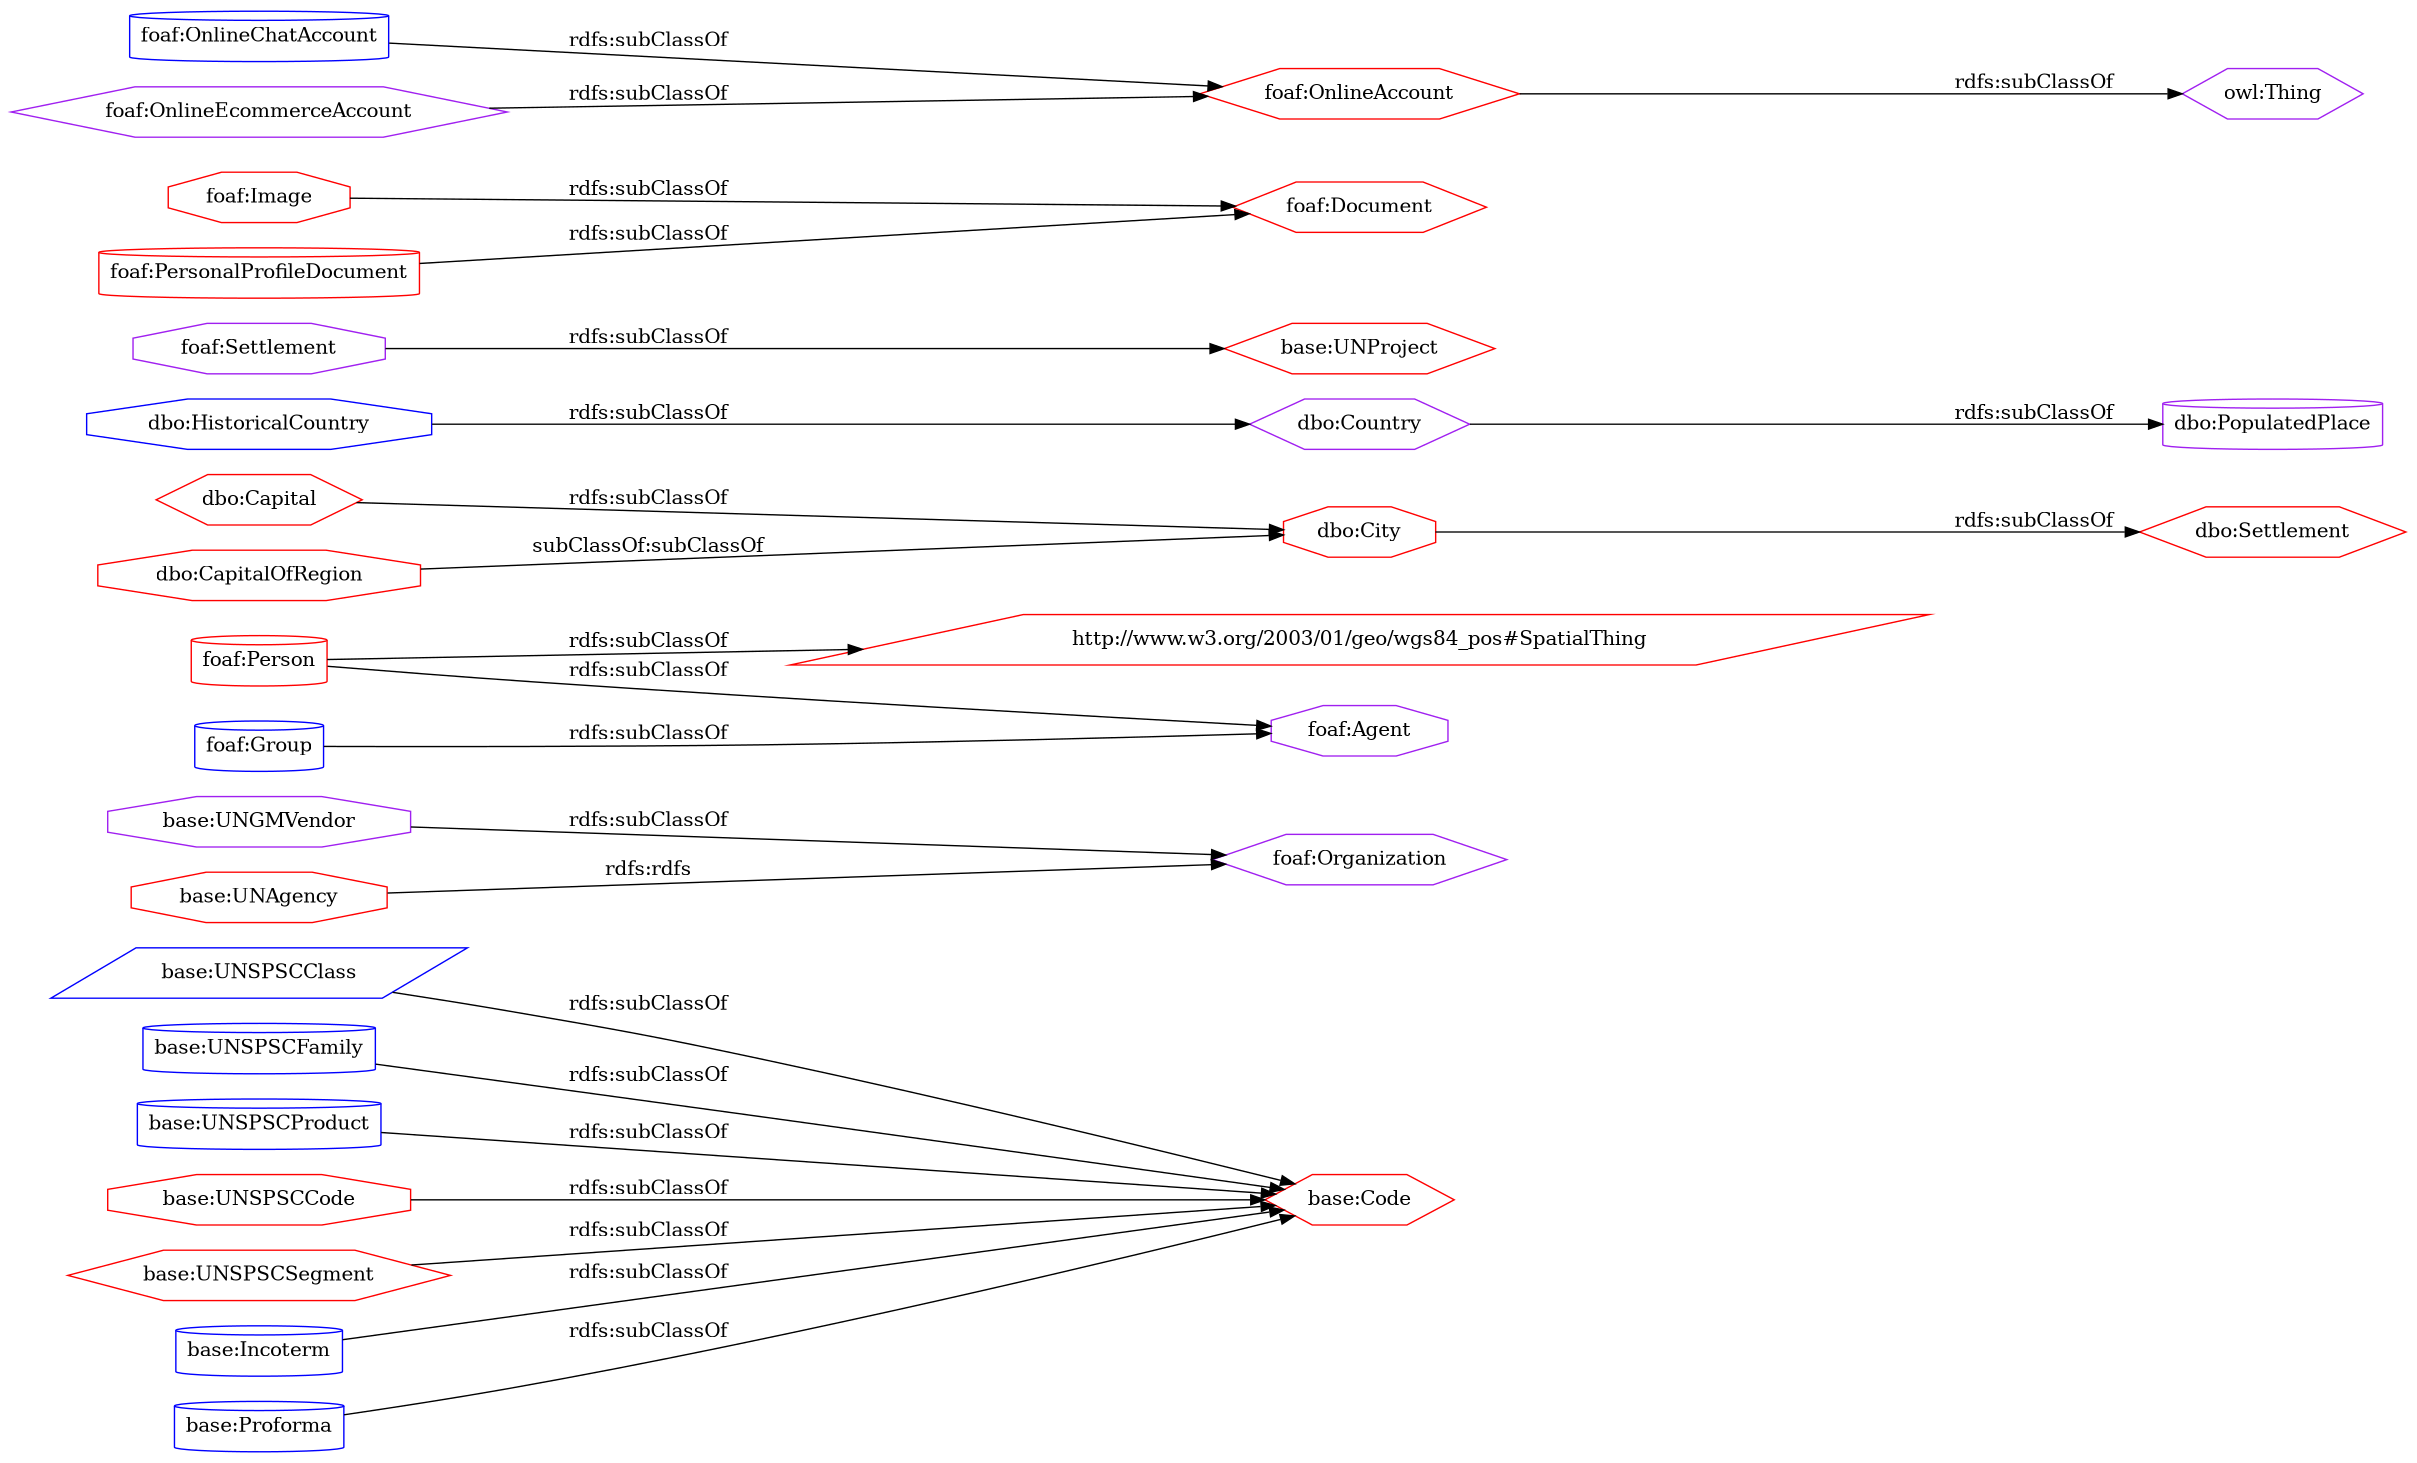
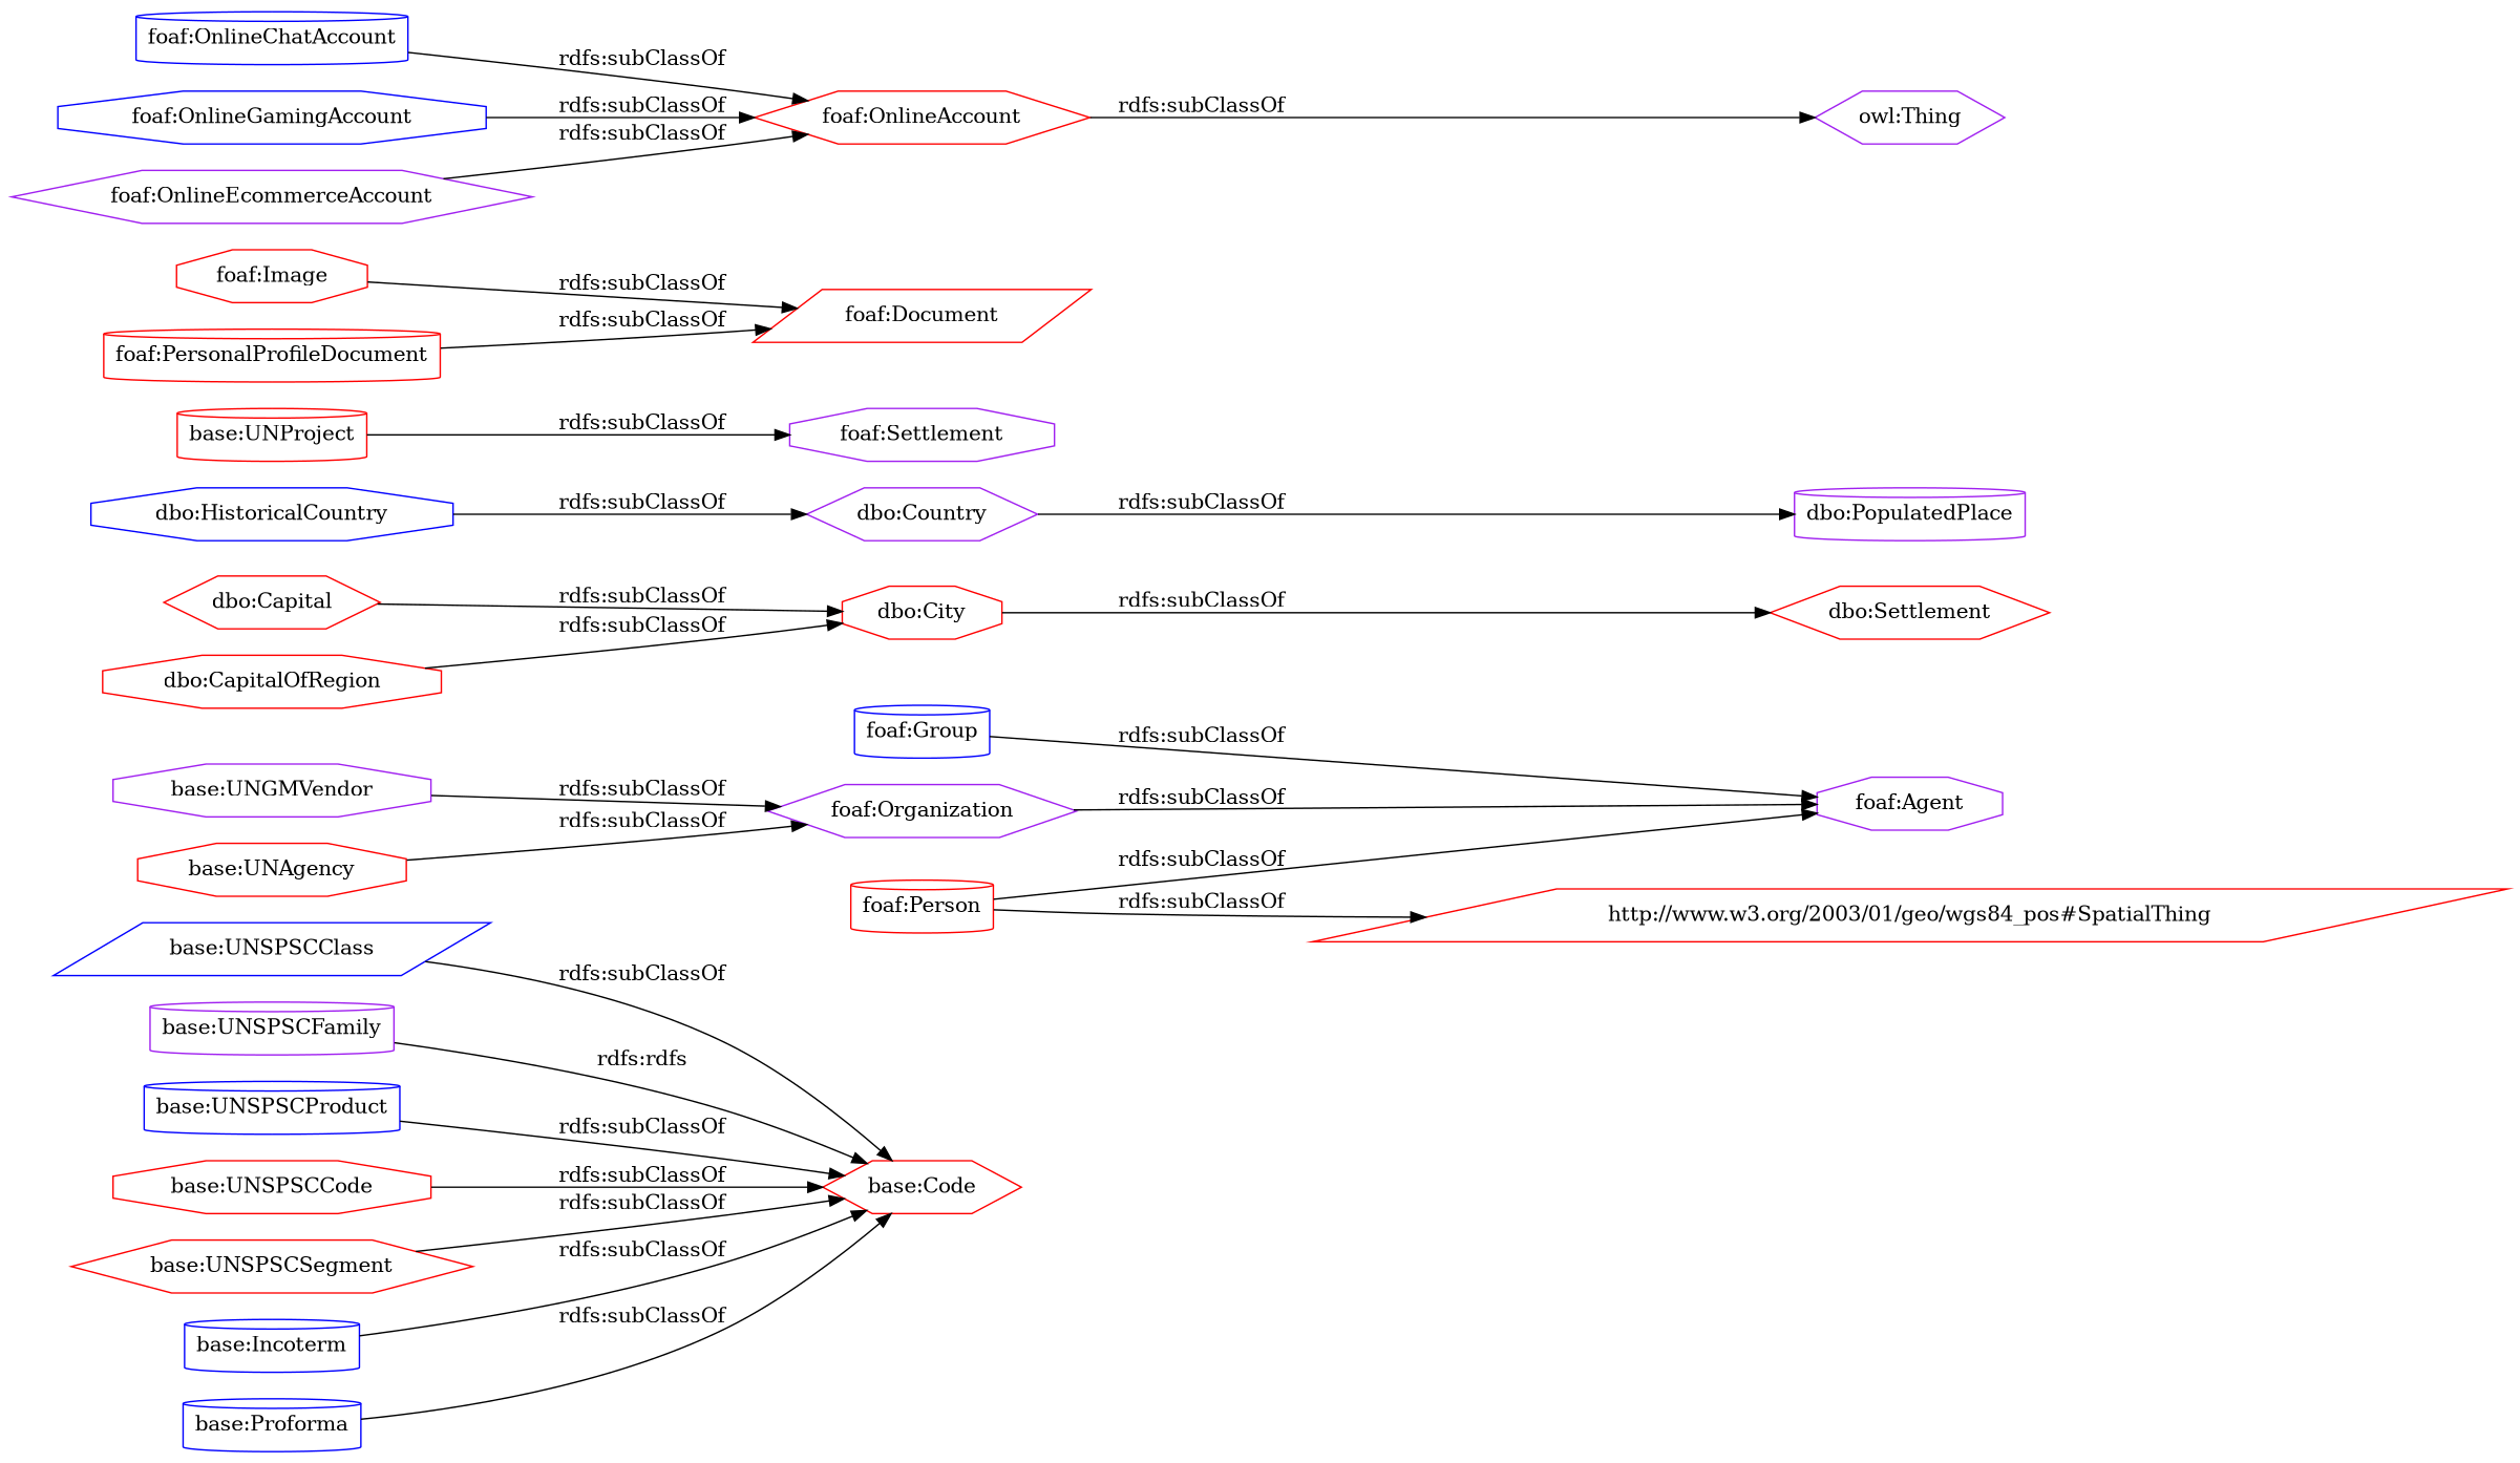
  digraph {
    rankdir=LR
    node [color=red shape=hexagon]
    "base:UNSPSCClass" [color=blue shape=parallelogram]
    "base:Code"
-   "base:UNSPSCFamily" [color=blue shape=cylinder]
+   "base:UNSPSCFamily" [color=purple shape=cylinder]
    "base:UNGMVendor" [color=purple shape=octagon]
    "foaf:Organization" [color=purple]
    "foaf:Agent" [color=purple shape=octagon]
    "base:UNSPSCProduct" [color=blue shape=cylinder]
    "base:UNAgency" [shape=octagon]
    "dbo:City" [shape=octagon]
    "dbo:Settlement"
    "base:UNSPSCCode" [shape=octagon]
    "dbo:Country" [color=purple]
    "dbo:PopulatedPlace" [color=purple shape=cylinder]
-   "base:UNProject"
+   "base:UNProject" [shape=cylinder]
    n15 [color=purple label="foaf:Settlement" shape=octagon]
    "base:UNSPSCSegment"
    "base:Incoterm" [color=blue shape=cylinder]
    "base:Proforma" [color=blue shape=cylinder]
    "foaf:Image" [shape=octagon]
-   "foaf:Document"
+   "foaf:Document" [shape=parallelogram]
    "owl:Thing" [color=purple]
    "foaf:OnlineAccount"
    "foaf:Person" [shape=cylinder]
    "http://www.w3.org/2003/01/geo/wgs84_pos#SpatialThing" [shape=parallelogram]
    "foaf:OnlineChatAccount" [color=blue shape=cylinder]
    "foaf:PersonalProfileDocument" [shape=cylinder]
+   "foaf:OnlineGamingAccount" [color=blue shape=octagon]
    "foaf:Group" [color=blue shape=cylinder]
    "foaf:OnlineEcommerceAccount" [color=purple]
    "dbo:HistoricalCountry" [color=blue shape=octagon]
    "dbo:Capital"
    "dbo:CapitalOfRegion" [shape=octagon]
    "base:UNSPSCClass" -> "base:Code" [label="rdfs:subClassOf"]
-   "base:UNSPSCFamily" -> "base:Code" [label="rdfs:subClassOf"]
+   "base:UNSPSCFamily" -> "base:Code" [label="rdfs:rdfs"]
    "base:UNGMVendor" -> "foaf:Organization" [label="rdfs:subClassOf"]
+   "foaf:Organization" -> "foaf:Agent" [label="rdfs:subClassOf"]
    "base:UNSPSCProduct" -> "base:Code" [label="rdfs:subClassOf"]
-   "base:UNAgency" -> "foaf:Organization" [label="rdfs:rdfs"]
+   "base:UNAgency" -> "foaf:Organization" [label="rdfs:subClassOf"]
    "dbo:City" -> "dbo:Settlement" [label="rdfs:subClassOf"]
    "base:UNSPSCCode" -> "base:Code" [label="rdfs:subClassOf"]
    "dbo:Country" -> "dbo:PopulatedPlace" [label="rdfs:subClassOf"]
-   n15 -> "base:UNProject" [label="rdfs:subClassOf"]
+   "base:UNProject" -> n15 [label="rdfs:subClassOf"]
    "base:UNSPSCSegment" -> "base:Code" [label="rdfs:subClassOf"]
    "base:Incoterm" -> "base:Code" [label="rdfs:subClassOf"]
    "base:Proforma" -> "base:Code" [label="rdfs:subClassOf"]
    "foaf:Image" -> "foaf:Document" [label="rdfs:subClassOf"]
    "foaf:OnlineAccount" -> "owl:Thing" [label="rdfs:subClassOf"]
    "foaf:Person" -> "foaf:Agent" [label="rdfs:subClassOf"]
    "foaf:Person" -> "http://www.w3.org/2003/01/geo/wgs84_pos#SpatialThing" [label="rdfs:subClassOf"]
    "foaf:OnlineChatAccount" -> "foaf:OnlineAccount" [label="rdfs:subClassOf"]
    "foaf:PersonalProfileDocument" -> "foaf:Document" [label="rdfs:subClassOf"]
+   "foaf:OnlineGamingAccount" -> "foaf:OnlineAccount" [label="rdfs:subClassOf"]
    "foaf:Group" -> "foaf:Agent" [label="rdfs:subClassOf"]
    "foaf:OnlineEcommerceAccount" -> "foaf:OnlineAccount" [label="rdfs:subClassOf"]
    "dbo:HistoricalCountry" -> "dbo:Country" [label="rdfs:subClassOf"]
    "dbo:Capital" -> "dbo:City" [label="rdfs:subClassOf"]
-   "dbo:CapitalOfRegion" -> "dbo:City" [label="subClassOf:subClassOf"]
+   "dbo:CapitalOfRegion" -> "dbo:City" [label="rdfs:subClassOf"]
  }
